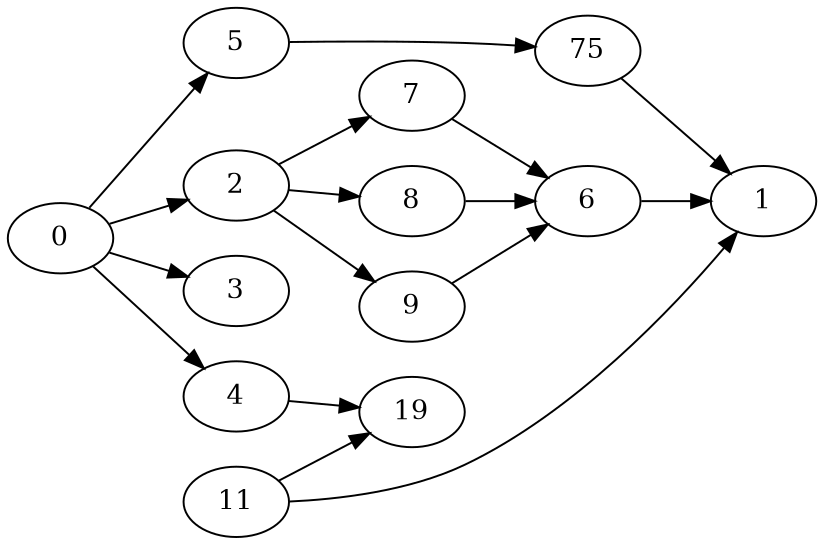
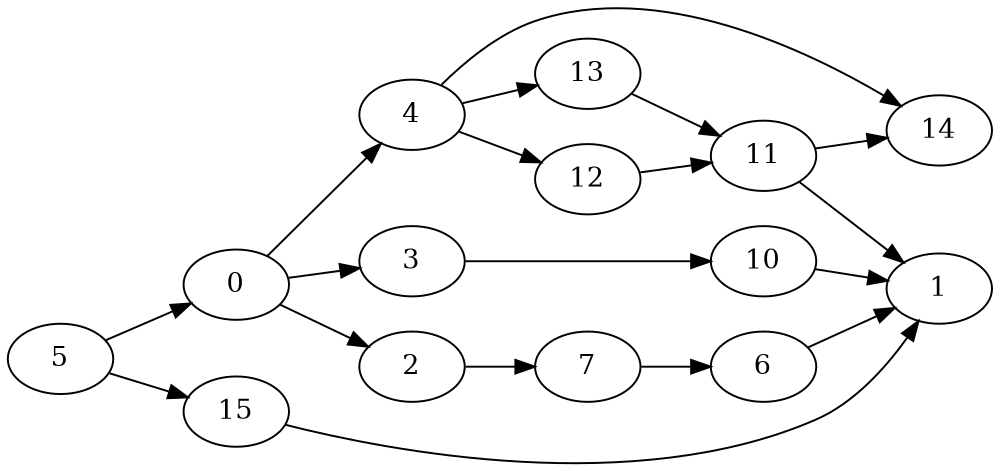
  digraph {
    "Duplicate states"=0
    GraphType=S_P
    "Max states in OPEN"=0
    Modes="120000ms; topo-ordered tasks, ; Pruning: task equivalence, fixed order ready list, ; F-value: ; Optimisation: best schedule length (SL) optimisation on equal, "
    NumberOfTasks=16
    "Pruned using list schedule length"=3733492
    "States removed from OPEN"=0
    TargetSystem="Homogeneous-2"
    "Time to schedule (ms)"=3183
    "Total idle time"=10
    "Total schedule length"=73
    "Total sequential time"=122
    "Total states created"=8925460
    rankdir=LR
    node [Processor=0 "Start time"=10 Weight=4]
    edge [Weight=2]
    0 ["Finish time"=4 "Start time"=0]
    2 ["Finish time"=15 Processor=1 Weight=5]
    3 ["Finish time"=31 "Start time"=21 Weight=10]
    4 ["Finish time"=27 Processor=1 "Start time"=23]
    5 ["Finish time"=10 "Start time"=4 Weight=6]
-   9 ["Finish time"=53 Processor=1 "Start time"=41 Weight=12]
    7 ["Finish time"=23 Processor=1 "Start time"=15 Weight=8]
-   8 ["Finish time"=47 "Start time"=43]
-   14 ["Finish time"=33 Processor=1 "Start time"=27 Weight=6 label=19]
-   15 ["Finish time"=21 Weight=11 label=75]
+   10 ["Finish time"=43 "Start time"=31 Weight=12]
+   12 ["Finish time"=41 Processor=1 "Start time"=33 Weight=8]
+   14 ["Finish time"=33 Processor=1 "Start time"=27 Weight=6]
+   13 ["Finish time"=49 "Start time"=47 Weight=2]
+   15 ["Finish time"=21 Weight=11]
    6 ["Finish time"=61 Processor=1 "Start time"=53 Weight=8]
    1 ["Finish time"=73 Processor=1 "Start time"=61 Weight=12]
    11 ["Finish time"=59 "Start time"=49 Weight=10]
    0 -> 2 [Weight=6]
    0 -> 3 [Weight=10]
    0 -> 4 [Weight=9]
-   0 -> 5 [Weight=8]
-   2 -> 9 [Weight=10]
+   5 -> 0 [Weight=8]
    2 -> 7
-   2 -> 8 [Weight=7]
+   3 -> 10 [Weight=10]
+   4 -> 12 [Weight=9]
    4 -> 14
+   4 -> 13 [Weight=4]
    5 -> 15 [Weight=9]
-   9 -> 6 [Weight=4]
    7 -> 6 [Weight=5]
-   8 -> 6 [Weight=3]
+   10 -> 1 [Weight=5]
+   12 -> 11 [Weight=4]
+   13 -> 11 [Weight=4]
    15 -> 1
    6 -> 1
    11 -> 14 [Weight=3]
    11 -> 1
  }
